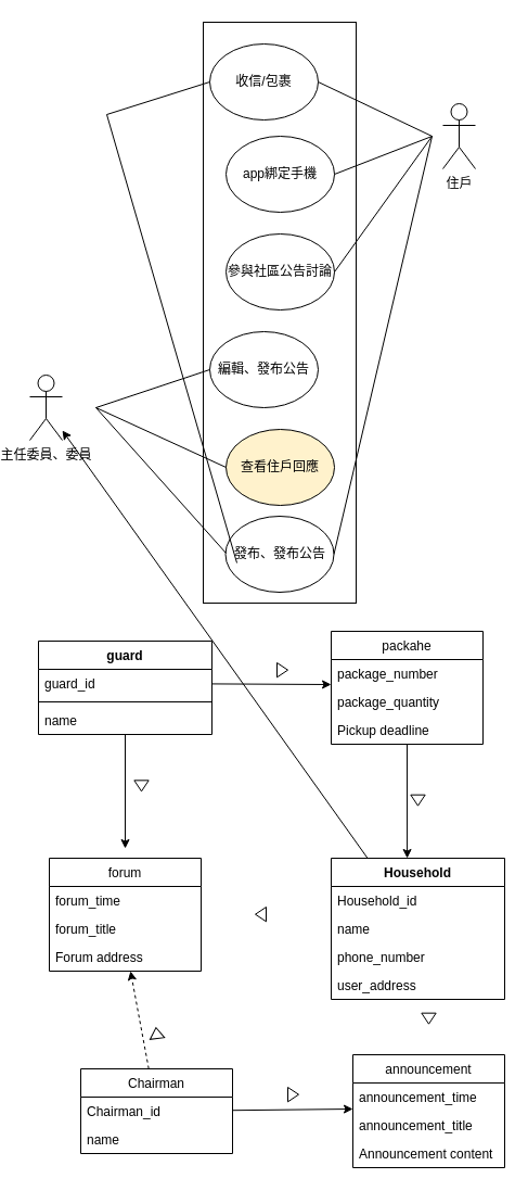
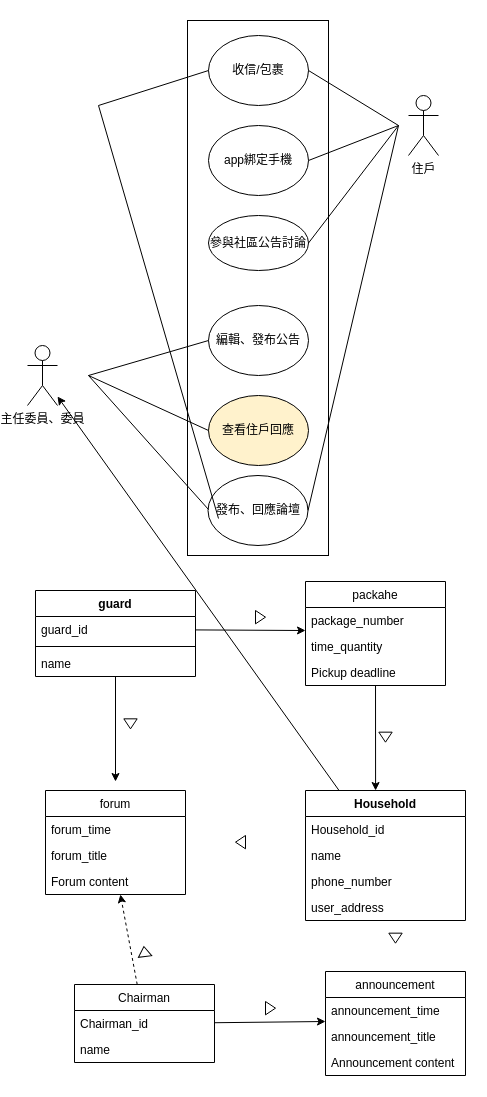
  <mxCell id="0" />
  <mxCell id="1" parent="0" />
  <mxCell id="2" value="" style="rounded=0;whiteSpace=wrap;html=1;" parent="1" vertex="1"><mxGeometry x="180" y="20" width="141" height="535" as="geometry" /></mxCell>
  <mxCell id="3" value="住戶" style="shape=umlActor;verticalLabelPosition=bottom;verticalAlign=top;html=1;outlineConnect=0;" parent="1" vertex="1"><mxGeometry x="401" y="95" width="30" height="60" as="geometry" /></mxCell>
  <mxCell id="4" value="主任委員、委員" style="shape=umlActor;verticalLabelPosition=bottom;verticalAlign=top;html=1;outlineConnect=0;" parent="1" vertex="1"><mxGeometry x="20" y="345" width="30" height="60" as="geometry" /></mxCell>
- <mxCell id="5" value="收信/包裹" style="ellipse;whiteSpace=wrap;html=1;" parent="1" vertex="1"><mxGeometry x="186" y="40" width="100" height="70" as="geometry" /></mxCell>
+ <mxCell id="5" value="收信/包裹" style="ellipse;whiteSpace=wrap;html=1;" parent="1" vertex="1"><mxGeometry x="201" y="35" width="100" height="70" as="geometry" /></mxCell>
  <mxCell id="6" value="app綁定手機" style="ellipse;whiteSpace=wrap;html=1;" parent="1" vertex="1"><mxGeometry x="201" y="125" width="100" height="70" as="geometry" /></mxCell>
- <mxCell id="7" value="參與社區公告討論" style="ellipse;whiteSpace=wrap;html=1;" parent="1" vertex="1"><mxGeometry x="201" y="215" width="100" height="70" as="geometry" /></mxCell>
- <mxCell id="8" value="編輯、發布公告" style="ellipse;whiteSpace=wrap;html=1;" parent="1" vertex="1"><mxGeometry x="186" y="305" width="100" height="70" as="geometry" /></mxCell>
+ <mxCell id="7" value="參與社區公告討論" style="ellipse;whiteSpace=wrap;html=1;" parent="1" vertex="1"><mxGeometry x="201" y="215" width="100" height="55" as="geometry" /></mxCell>
+ <mxCell id="8" value="編輯、發布公告" style="ellipse;whiteSpace=wrap;html=1;" parent="1" vertex="1"><mxGeometry x="201" y="305" width="100" height="70" as="geometry" /></mxCell>
  <mxCell id="9" value="查看住戶回應" style="ellipse;whiteSpace=wrap;html=1;fillColor=#fff2cc;" parent="1" vertex="1"><mxGeometry x="201" y="395" width="100" height="70" as="geometry" /></mxCell>
  <mxCell id="10" value="" style="endArrow=none;html=1;entryX=0;entryY=0.5;entryDx=0;entryDy=0;" parent="1" target="5" edge="1"><mxGeometry width="50" height="50" relative="1" as="geometry"><mxPoint x="91" y="105" as="sourcePoint" /><mxPoint x="401" y="215" as="targetPoint" /></mxGeometry></mxCell>
  <mxCell id="11" value="" style="endArrow=none;html=1;entryX=1;entryY=0.5;entryDx=0;entryDy=0;" parent="1" target="5" edge="1"><mxGeometry width="50" height="50" relative="1" as="geometry"><mxPoint x="391" y="125" as="sourcePoint" /><mxPoint x="401" y="215" as="targetPoint" /></mxGeometry></mxCell>
  <mxCell id="12" value="" style="endArrow=none;html=1;entryX=1;entryY=0.5;entryDx=0;entryDy=0;" parent="1" target="6" edge="1"><mxGeometry width="50" height="50" relative="1" as="geometry"><mxPoint x="391" y="125" as="sourcePoint" /><mxPoint x="401" y="215" as="targetPoint" /></mxGeometry></mxCell>
  <mxCell id="13" value="" style="endArrow=none;html=1;entryX=1;entryY=0.5;entryDx=0;entryDy=0;" parent="1" target="7" edge="1"><mxGeometry width="50" height="50" relative="1" as="geometry"><mxPoint x="391" y="125" as="sourcePoint" /><mxPoint x="401" y="215" as="targetPoint" /></mxGeometry></mxCell>
  <mxCell id="14" value="" style="endArrow=none;html=1;entryX=0;entryY=0.5;entryDx=0;entryDy=0;" parent="1" target="9" edge="1"><mxGeometry width="50" height="50" relative="1" as="geometry"><mxPoint x="81" y="375" as="sourcePoint" /><mxPoint x="401" y="215" as="targetPoint" /></mxGeometry></mxCell>
  <mxCell id="15" value="" style="endArrow=none;html=1;exitX=0;exitY=0.5;exitDx=0;exitDy=0;" parent="1" source="8" edge="1"><mxGeometry width="50" height="50" relative="1" as="geometry"><mxPoint x="351" y="265" as="sourcePoint" /><mxPoint x="81" y="375" as="targetPoint" /></mxGeometry></mxCell>
  <mxCell id="16" style="edgeStyle=none;html=1;" edge="1" parent="1" source="17"><mxGeometry relative="1" as="geometry"><mxPoint x="108" y="781" as="targetPoint" /></mxGeometry></mxCell>
  <mxCell id="17" value="guard" style="swimlane;fontStyle=1;align=center;verticalAlign=top;childLayout=stackLayout;horizontal=1;startSize=26;horizontalStack=0;resizeParent=1;resizeParentMax=0;resizeLast=0;collapsible=1;marginBottom=0;" parent="1" vertex="1"><mxGeometry x="28" y="590" width="160" height="86" as="geometry" /></mxCell>
  <mxCell id="18" value="guard_id" style="text;strokeColor=none;fillColor=none;align=left;verticalAlign=top;spacingLeft=4;spacingRight=4;overflow=hidden;rotatable=0;points=[[0,0.5],[1,0.5]];portConstraint=eastwest;" parent="17" vertex="1"><mxGeometry y="26" width="160" height="26" as="geometry" /></mxCell>
  <mxCell id="19" value="" style="line;strokeWidth=1;fillColor=none;align=left;verticalAlign=middle;spacingTop=-1;spacingLeft=3;spacingRight=3;rotatable=0;labelPosition=right;points=[];portConstraint=eastwest;strokeColor=inherit;" parent="17" vertex="1"><mxGeometry y="52" width="160" height="8" as="geometry" /></mxCell>
  <mxCell id="20" value="name" style="text;strokeColor=none;fillColor=none;align=left;verticalAlign=top;spacingLeft=4;spacingRight=4;overflow=hidden;rotatable=0;points=[[0,0.5],[1,0.5]];portConstraint=eastwest;" parent="17" vertex="1"><mxGeometry y="60" width="160" height="26" as="geometry" /></mxCell>
  <mxCell id="21" style="edgeStyle=none;html=1;entryX=0.438;entryY=0;entryDx=0;entryDy=0;entryPerimeter=0;" parent="1" source="22" target="28" edge="1"><mxGeometry relative="1" as="geometry" /></mxCell>
  <mxCell id="22" value="packahe" style="swimlane;fontStyle=0;childLayout=stackLayout;horizontal=1;startSize=26;fillColor=none;horizontalStack=0;resizeParent=1;resizeParentMax=0;resizeLast=0;collapsible=1;marginBottom=0;" parent="1" vertex="1"><mxGeometry x="298" y="581" width="140" height="104" as="geometry" /></mxCell>
  <mxCell id="23" value="package_number" style="text;strokeColor=none;fillColor=none;align=left;verticalAlign=top;spacingLeft=4;spacingRight=4;overflow=hidden;rotatable=0;points=[[0,0.5],[1,0.5]];portConstraint=eastwest;" parent="22" vertex="1"><mxGeometry y="26" width="140" height="26" as="geometry" /></mxCell>
- <mxCell id="24" value="package_quantity" style="text;strokeColor=none;fillColor=none;align=left;verticalAlign=top;spacingLeft=4;spacingRight=4;overflow=hidden;rotatable=0;points=[[0,0.5],[1,0.5]];portConstraint=eastwest;" parent="22" vertex="1"><mxGeometry y="52" width="140" height="26" as="geometry" /></mxCell>
+ <mxCell id="24" value="time_quantity" style="text;strokeColor=none;fillColor=none;align=left;verticalAlign=top;spacingLeft=4;spacingRight=4;overflow=hidden;rotatable=0;points=[[0,0.5],[1,0.5]];portConstraint=eastwest;" parent="22" vertex="1"><mxGeometry y="52" width="140" height="26" as="geometry" /></mxCell>
  <mxCell id="25" value="Pickup deadline" style="text;strokeColor=none;fillColor=none;align=left;verticalAlign=top;spacingLeft=4;spacingRight=4;overflow=hidden;rotatable=0;points=[[0,0.5],[1,0.5]];portConstraint=eastwest;" parent="22" vertex="1"><mxGeometry y="78" width="140" height="26" as="geometry" /></mxCell>
  <mxCell id="26" style="edgeStyle=none;html=1;" parent="1" source="18" edge="1"><mxGeometry relative="1" as="geometry"><mxPoint x="298" y="630" as="targetPoint" /></mxGeometry></mxCell>
  <mxCell id="27" style="edgeStyle=none;html=1;" edge="1" parent="1" source="28" target="4"><mxGeometry relative="1" as="geometry" /></mxCell>
  <mxCell id="28" value="Household" style="swimlane;fontStyle=1;align=center;verticalAlign=top;childLayout=stackLayout;horizontal=1;startSize=26;horizontalStack=0;resizeParent=1;resizeParentMax=0;resizeLast=0;collapsible=1;marginBottom=0;" parent="1" vertex="1"><mxGeometry x="298" y="790" width="160" height="130" as="geometry" /></mxCell>
  <mxCell id="29" value="Household_id" style="text;strokeColor=none;fillColor=none;align=left;verticalAlign=top;spacingLeft=4;spacingRight=4;overflow=hidden;rotatable=0;points=[[0,0.5],[1,0.5]];portConstraint=eastwest;" parent="28" vertex="1"><mxGeometry y="26" width="160" height="26" as="geometry" /></mxCell>
  <mxCell id="30" value="name" style="text;strokeColor=none;fillColor=none;align=left;verticalAlign=top;spacingLeft=4;spacingRight=4;overflow=hidden;rotatable=0;points=[[0,0.5],[1,0.5]];portConstraint=eastwest;" parent="28" vertex="1"><mxGeometry y="52" width="160" height="26" as="geometry" /></mxCell>
  <mxCell id="31" value="phone_number" style="text;strokeColor=none;fillColor=none;align=left;verticalAlign=top;spacingLeft=4;spacingRight=4;overflow=hidden;rotatable=0;points=[[0,0.5],[1,0.5]];portConstraint=eastwest;" parent="28" vertex="1"><mxGeometry y="78" width="160" height="26" as="geometry" /></mxCell>
  <mxCell id="32" value="user_address" style="text;strokeColor=none;fillColor=none;align=left;verticalAlign=top;spacingLeft=4;spacingRight=4;overflow=hidden;rotatable=0;points=[[0,0.5],[1,0.5]];portConstraint=eastwest;" parent="28" vertex="1"><mxGeometry y="104" width="160" height="26" as="geometry" /></mxCell>
  <mxCell id="33" value="announcement" style="swimlane;fontStyle=0;childLayout=stackLayout;horizontal=1;startSize=26;fillColor=none;horizontalStack=0;resizeParent=1;resizeParentMax=0;resizeLast=0;collapsible=1;marginBottom=0;" parent="1" vertex="1"><mxGeometry x="318" y="971" width="140" height="104" as="geometry" /></mxCell>
  <mxCell id="34" value="announcement_time" style="text;strokeColor=none;fillColor=none;align=left;verticalAlign=top;spacingLeft=4;spacingRight=4;overflow=hidden;rotatable=0;points=[[0,0.5],[1,0.5]];portConstraint=eastwest;" parent="33" vertex="1"><mxGeometry y="26" width="140" height="26" as="geometry" /></mxCell>
  <mxCell id="35" value="announcement_title" style="text;strokeColor=none;fillColor=none;align=left;verticalAlign=top;spacingLeft=4;spacingRight=4;overflow=hidden;rotatable=0;points=[[0,0.5],[1,0.5]];portConstraint=eastwest;" parent="33" vertex="1"><mxGeometry y="52" width="140" height="26" as="geometry" /></mxCell>
  <mxCell id="36" value="Announcement content" style="text;strokeColor=none;fillColor=none;align=left;verticalAlign=top;spacingLeft=4;spacingRight=4;overflow=hidden;rotatable=0;points=[[0,0.5],[1,0.5]];portConstraint=eastwest;" parent="33" vertex="1"><mxGeometry y="78" width="140" height="26" as="geometry" /></mxCell>
  <mxCell id="37" value="" style="triangle;whiteSpace=wrap;html=1;" parent="1" vertex="1"><mxGeometry x="248" y="610" width="10" height="13.33" as="geometry" /></mxCell>
  <mxCell id="38" value="" style="triangle;whiteSpace=wrap;html=1;" parent="1" vertex="1"><mxGeometry x="258" y="1001" width="10" height="13.33" as="geometry" /></mxCell>
  <mxCell id="39" value="" style="triangle;whiteSpace=wrap;html=1;rotation=90;" parent="1" vertex="1"><mxGeometry x="373" y="730" width="10" height="13.33" as="geometry" /></mxCell>
  <mxCell id="40" style="edgeStyle=none;html=1;" parent="1" source="42" edge="1"><mxGeometry relative="1" as="geometry"><mxPoint x="318" y="1021" as="targetPoint" /></mxGeometry></mxCell>
  <mxCell id="41" style="edgeStyle=none;html=1;entryX=0.535;entryY=1;entryDx=0;entryDy=0;entryPerimeter=0;dashed=1;" edge="1" parent="1" source="42" target="49"><mxGeometry relative="1" as="geometry" /></mxCell>
  <mxCell id="42" value="Chairman" style="swimlane;fontStyle=0;childLayout=stackLayout;horizontal=1;startSize=26;fillColor=none;horizontalStack=0;resizeParent=1;resizeParentMax=0;resizeLast=0;collapsible=1;marginBottom=0;" parent="1" vertex="1"><mxGeometry x="67" y="984" width="140" height="78" as="geometry" /></mxCell>
  <mxCell id="43" value="Chairman_id" style="text;strokeColor=none;fillColor=none;align=left;verticalAlign=top;spacingLeft=4;spacingRight=4;overflow=hidden;rotatable=0;points=[[0,0.5],[1,0.5]];portConstraint=eastwest;" parent="42" vertex="1"><mxGeometry y="26" width="140" height="26" as="geometry" /></mxCell>
  <mxCell id="44" value="name" style="text;strokeColor=none;fillColor=none;align=left;verticalAlign=top;spacingLeft=4;spacingRight=4;overflow=hidden;rotatable=0;points=[[0,0.5],[1,0.5]];portConstraint=eastwest;" parent="42" vertex="1"><mxGeometry y="52" width="140" height="26" as="geometry" /></mxCell>
  <mxCell id="45" value="" style="triangle;whiteSpace=wrap;html=1;rotation=90;" parent="1" vertex="1"><mxGeometry x="383" y="931" width="10" height="13.33" as="geometry" /></mxCell>
  <mxCell id="46" value="forum" style="swimlane;fontStyle=0;childLayout=stackLayout;horizontal=1;startSize=26;fillColor=none;horizontalStack=0;resizeParent=1;resizeParentMax=0;resizeLast=0;collapsible=1;marginBottom=0;" vertex="1" parent="1"><mxGeometry x="38" y="790" width="140" height="104" as="geometry" /></mxCell>
  <mxCell id="47" value="forum_time" style="text;strokeColor=none;fillColor=none;align=left;verticalAlign=top;spacingLeft=4;spacingRight=4;overflow=hidden;rotatable=0;points=[[0,0.5],[1,0.5]];portConstraint=eastwest;" vertex="1" parent="46"><mxGeometry y="26" width="140" height="26" as="geometry" /></mxCell>
  <mxCell id="48" value="forum_title" style="text;strokeColor=none;fillColor=none;align=left;verticalAlign=top;spacingLeft=4;spacingRight=4;overflow=hidden;rotatable=0;points=[[0,0.5],[1,0.5]];portConstraint=eastwest;" vertex="1" parent="46"><mxGeometry y="52" width="140" height="26" as="geometry" /></mxCell>
- <mxCell id="49" value="Forum address" style="text;strokeColor=none;fillColor=none;align=left;verticalAlign=top;spacingLeft=4;spacingRight=4;overflow=hidden;rotatable=0;points=[[0,0.5],[1,0.5]];portConstraint=eastwest;" vertex="1" parent="46"><mxGeometry y="78" width="140" height="26" as="geometry" /></mxCell>
+ <mxCell id="49" value="Forum content" style="text;strokeColor=none;fillColor=none;align=left;verticalAlign=top;spacingLeft=4;spacingRight=4;overflow=hidden;rotatable=0;points=[[0,0.5],[1,0.5]];portConstraint=eastwest;" vertex="1" parent="46"><mxGeometry y="78" width="140" height="26" as="geometry" /></mxCell>
  <mxCell id="50" value="" style="triangle;whiteSpace=wrap;html=1;rotation=90;" vertex="1" parent="1"><mxGeometry x="118" y="716.67" width="10" height="13.33" as="geometry" /></mxCell>
  <mxCell id="51" value="" style="triangle;whiteSpace=wrap;html=1;rotation=-180;" vertex="1" parent="1"><mxGeometry x="228" y="835" width="10" height="13.33" as="geometry" /></mxCell>
  <mxCell id="52" value="" style="triangle;whiteSpace=wrap;html=1;rotation=-97;" vertex="1" parent="1"><mxGeometry x="132" y="944.33" width="10" height="13.33" as="geometry" /></mxCell>
- <mxCell id="53" value="發布、發布公告" style="ellipse;whiteSpace=wrap;html=1;" vertex="1" parent="1"><mxGeometry x="200.5" y="475" width="100" height="70" as="geometry" /></mxCell>
+ <mxCell id="53" value="發布、回應論壇" style="ellipse;whiteSpace=wrap;html=1;" vertex="1" parent="1"><mxGeometry x="200.5" y="475" width="100" height="70" as="geometry" /></mxCell>
  <mxCell id="54" value="" style="endArrow=none;html=1;" edge="1" parent="1"><mxGeometry width="50" height="50" relative="1" as="geometry"><mxPoint x="81" y="375" as="sourcePoint" /><mxPoint x="201" y="509" as="targetPoint" /></mxGeometry></mxCell>
  <mxCell id="55" value="" style="endArrow=none;html=1;" edge="1" parent="1"><mxGeometry width="50" height="50" relative="1" as="geometry"><mxPoint x="91" y="105" as="sourcePoint" /><mxPoint x="211" y="518" as="targetPoint" /></mxGeometry></mxCell>
  <mxCell id="56" value="" style="endArrow=none;html=1;entryX=1;entryY=0.5;entryDx=0;entryDy=0;" edge="1" parent="1" target="53"><mxGeometry width="50" height="50" relative="1" as="geometry"><mxPoint x="391" y="125" as="sourcePoint" /><mxPoint x="221" y="529" as="targetPoint" /></mxGeometry></mxCell>
